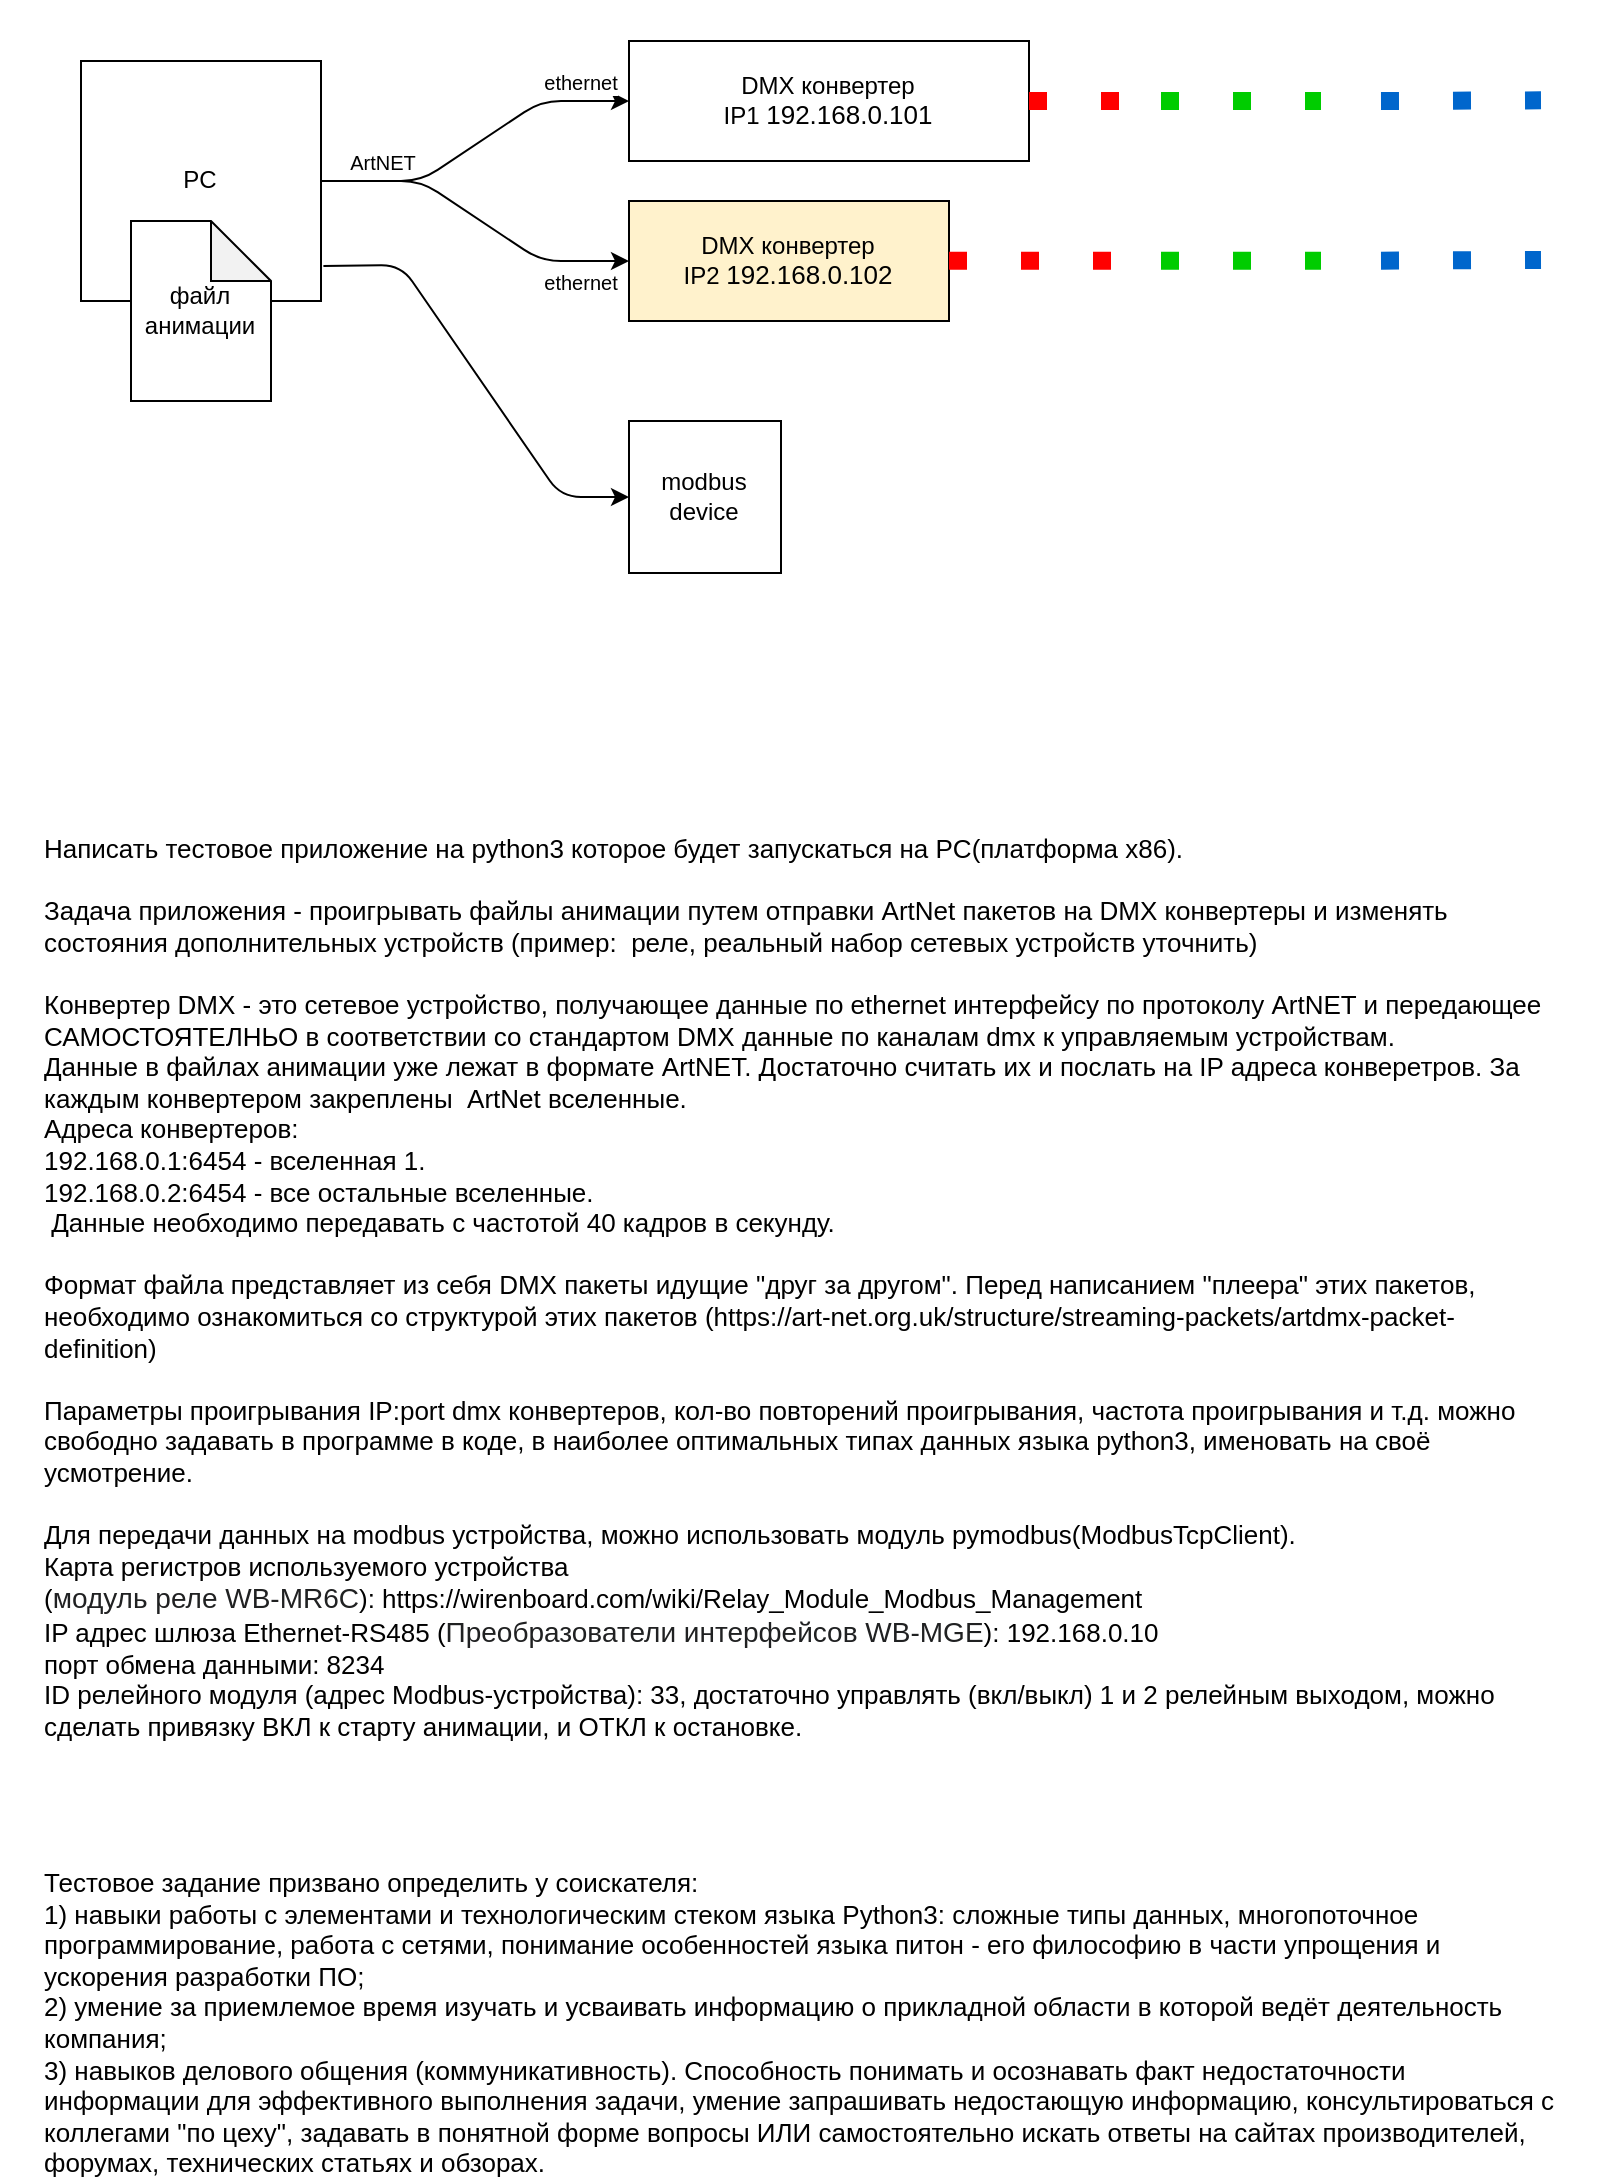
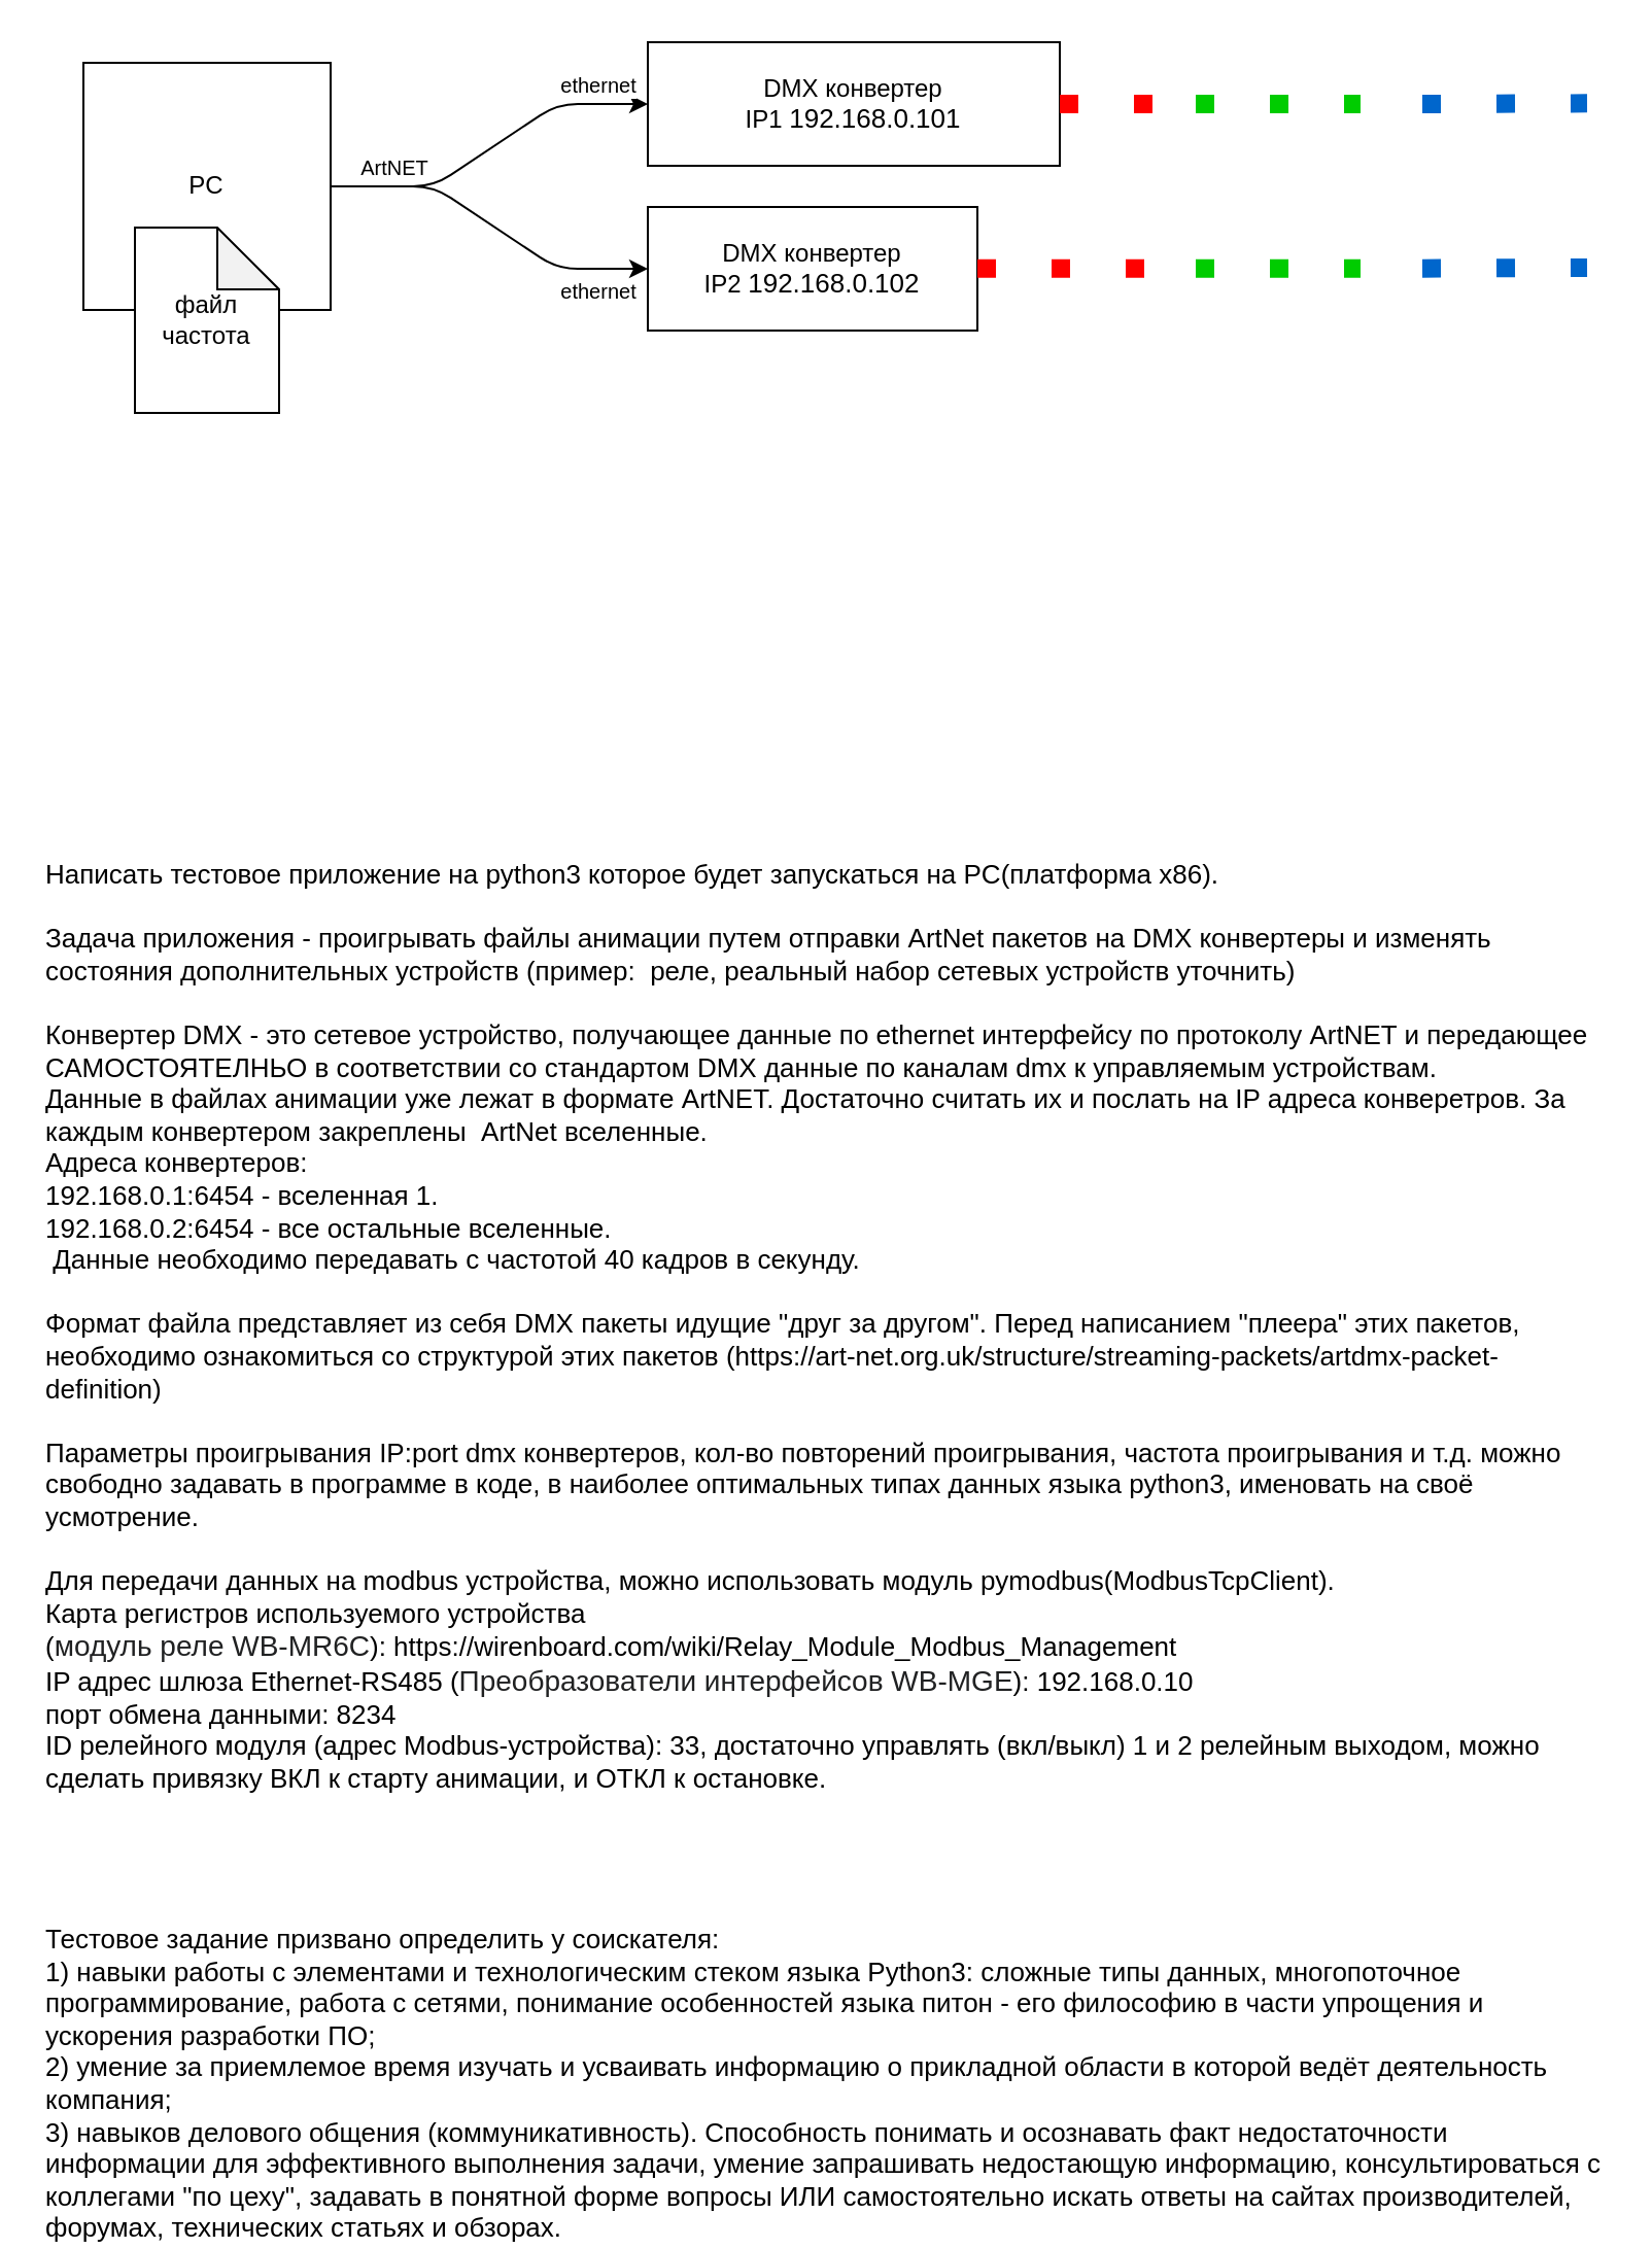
  <mxCell id="0" />
  <mxCell id="1" parent="0" />
  <mxCell id="2" value="Написать тестовое приложение на python3 которое будет запускаться на PC(платформа x86).&lt;br style=&quot;font-size: 13px&quot;&gt;&lt;br style=&quot;font-size: 13px&quot;&gt;Задача приложения - проигрывать файлы анимации путем отправки ArtNet пакетов на DMX конвертеры и изменять состояния дополнительных устройств (пример:&amp;nbsp; реле, реальный набор сетевых устройств уточнить)&lt;br style=&quot;font-size: 13px&quot;&gt;&lt;br style=&quot;font-size: 13px&quot;&gt;Конвертер DMX - это сетевое устройство, получающее данные по ethernet интерфейсу по протоколу ArtNET и передающее САМОСТОЯТЕЛНЬО в соответствии со стандартом DMX данные по каналам dmx к управляемым устройствам.&lt;br style=&quot;font-size: 13px&quot;&gt;Данные в файлах анимации уже лежат в формате ArtNET. Достаточно считать их и послать на IP адреса конверетров. За каждым конвертером закреплены&amp;nbsp; ArtNet вселенные.&lt;br&gt;Адреса конвертеров:&lt;br&gt;192.168.0.1:6454 - вселенная 1.&lt;br&gt;192.168.0.2:6454 - все остальные вселенные.&lt;br&gt;&amp;nbsp;Данные необходимо передавать с частотой 40 кадров в секунду.&amp;nbsp;&lt;br style=&quot;font-size: 13px&quot;&gt;&lt;br style=&quot;font-size: 13px&quot;&gt;Формат файла представляет из себя DMX пакеты идущие &quot;друг за другом&quot;. Перед написанием &quot;плеера&quot; этих пакетов, необходимо ознакомиться со структурой этих пакетов (https://art-net.org.uk/structure/streaming-packets/artdmx-packet-definition)&lt;br style=&quot;font-size: 13px&quot;&gt;&lt;br style=&quot;font-size: 13px&quot;&gt;Параметры проигрывания IP:port dmx конвертеров, кол-во повторений проигрывания, частота проигрывания и т.д. можно свободно задавать в программе в коде, в наиболее оптимальных типах данных языка python3, именовать на своё усмотрение.&lt;br&gt;&lt;br&gt;Для передачи данных на modbus устройства, можно использовать модуль pymodbus(ModbusTcpClient).&lt;br&gt;Карта регистров используемого устройства&lt;br&gt;(&lt;span style=&quot;color: rgb(32 , 33 , 34) ; font-family: sans-serif ; font-size: 14px ; background-color: rgb(255 , 255 , 255)&quot;&gt;модуль реле WB-MR6C&lt;/span&gt;):&amp;nbsp;https://wirenboard.com/wiki/Relay_Module_Modbus_Management&lt;br&gt;IP адрес шлюза Ethernet-RS485 (&lt;span style=&quot;color: rgb(32 , 33 , 34) ; font-family: sans-serif ; font-size: 14px ; background-color: rgb(255 , 255 , 255)&quot;&gt;Преобразователи интерфейсов WB-MGE&lt;/span&gt;): 192.168.0.10&lt;br&gt;порт обмена данными:&amp;nbsp;8234&lt;br&gt;ID релейного модуля (адрес Modbus-устройства): 33, достаточно управлять (вкл/выкл) 1 и 2 релейным выходом, можно сделать привязку ВКЛ к старту анимации, и ОТКЛ к остановке.&lt;br style=&quot;font-size: 13px&quot;&gt;&lt;br style=&quot;font-size: 13px&quot;&gt;&lt;br&gt;&lt;br&gt;&lt;br style=&quot;font-size: 13px&quot;&gt;Тестовое задание призвано определить у соискателя:&lt;br style=&quot;font-size: 13px&quot;&gt;1) навыки работы с элементами и технологическим стеком языка Python3: сложные типы данных, многопоточное программирование, работа с сетями, понимание особенностей языка питон - его философию в части упрощения и ускорения разработки ПО;&lt;br style=&quot;font-size: 13px&quot;&gt;2) умение за приемлемое время изучать и усваивать информацию о прикладной области в которой ведёт деятельность компания;&lt;br style=&quot;font-size: 13px&quot;&gt;3) навыков делового общения (коммуникативность). Способность понимать и осознавать факт недостаточности информации для эффективного выполнения задачи, умение запрашивать недостающую информацию, консультироваться c коллегами &quot;по цеху&quot;, задавать в понятной форме вопросы ИЛИ самостоятельно искать ответы на сайтах производителей, форумах, технических статьях и обзорах." style="text;html=1;strokeColor=none;fillColor=none;align=left;verticalAlign=top;whiteSpace=wrap;rounded=0;spacingLeft=0;spacingRight=0;fontSize=13;" parent="1" vertex="1"><mxGeometry x="20" y="410" width="760" height="645" as="geometry" /></mxCell>
  <mxCell id="3" value="PC" style="whiteSpace=wrap;html=1;aspect=fixed;" parent="1" vertex="1"><mxGeometry x="40" y="30" width="120" height="120" as="geometry" /></mxCell>
  <mxCell id="4" value="" style="endArrow=classic;html=1;entryX=0;entryY=0.5;entryDx=0;entryDy=0;exitX=1;exitY=0.5;exitDx=0;exitDy=0;" parent="1" source="3" target="6" edge="1"><mxGeometry width="50" height="50" relative="1" as="geometry"><mxPoint x="160" y="100" as="sourcePoint" /><mxPoint x="330" y="-20" as="targetPoint" /><Array as="points"><mxPoint x="210" y="90" /><mxPoint x="270" y="50" /></Array></mxGeometry></mxCell>
  <mxCell id="5" value="ethernet" style="edgeLabel;html=1;align=center;verticalAlign=middle;resizable=0;points=[];fontSize=10;" parent="4" vertex="1" connectable="0"><mxGeometry x="0.558" relative="1" as="geometry"><mxPoint x="12.46" y="-10" as="offset" /></mxGeometry></mxCell>
  <mxCell id="6" value="DMX конвертер&lt;br&gt;IP1&amp;nbsp;&lt;span style=&quot;font-size: 13px ; text-align: left&quot;&gt;192.168.0.101&lt;/span&gt;" style="rounded=0;whiteSpace=wrap;html=1;" parent="1" vertex="1"><mxGeometry x="314" y="20" width="200" height="60" as="geometry" /></mxCell>
- <mxCell id="7" value="DMX конвертер&lt;br&gt;IP2&amp;nbsp;&lt;span style=&quot;font-size: 13px ; text-align: left&quot;&gt;192.168.0.102&lt;/span&gt;" style="rounded=0;whiteSpace=wrap;html=1;fillColor=#fff2cc;" parent="1" vertex="1"><mxGeometry x="314" y="100" width="160" height="60" as="geometry" /></mxCell>
+ <mxCell id="7" value="DMX конвертер&lt;br&gt;IP2&amp;nbsp;&lt;span style=&quot;font-size: 13px ; text-align: left&quot;&gt;192.168.0.102&lt;/span&gt;" style="rounded=0;whiteSpace=wrap;html=1;" parent="1" vertex="1"><mxGeometry x="314" y="100" width="160" height="60" as="geometry" /></mxCell>
  <mxCell id="8" value="" style="endArrow=classic;html=1;entryX=0;entryY=0.5;entryDx=0;entryDy=0;exitX=1;exitY=0.5;exitDx=0;exitDy=0;" parent="1" source="3" target="7" edge="1"><mxGeometry width="50" height="50" relative="1" as="geometry"><mxPoint x="160" y="100" as="sourcePoint" /><mxPoint x="200" y="110" as="targetPoint" /><Array as="points"><mxPoint x="210" y="90" /><mxPoint x="270" y="130" /></Array></mxGeometry></mxCell>
  <mxCell id="9" value="ArtNET" style="edgeLabel;html=1;align=center;verticalAlign=middle;resizable=0;points=[];fontSize=10;labelBackgroundColor=none;" parent="8" vertex="1" connectable="0"><mxGeometry x="0.298" relative="1" as="geometry"><mxPoint x="-67.94" y="-41.96" as="offset" /></mxGeometry></mxCell>
  <mxCell id="10" value="ethernet" style="edgeLabel;html=1;align=center;verticalAlign=middle;resizable=0;points=[];fontSize=10;" parent="8" vertex="1" connectable="0"><mxGeometry x="0.599" relative="1" as="geometry"><mxPoint x="9.01" y="10" as="offset" /></mxGeometry></mxCell>
- <mxCell id="11" value="файл анимации" style="shape=note;whiteSpace=wrap;html=1;backgroundOutline=1;darkOpacity=0.05;" parent="1" vertex="1"><mxGeometry x="65" y="110" width="70" height="90" as="geometry" /></mxCell>
- <mxCell id="12" value="modbus device" style="whiteSpace=wrap;html=1;aspect=fixed;" parent="1" vertex="1"><mxGeometry x="314" y="210" width="76" height="76" as="geometry" /></mxCell>
- <mxCell id="13" value="" style="endArrow=classic;html=1;exitX=1.01;exitY=0.854;exitDx=0;exitDy=0;exitPerimeter=0;entryX=0;entryY=0.5;entryDx=0;entryDy=0;" parent="1" source="3" target="12" edge="1"><mxGeometry width="50" height="50" relative="1" as="geometry"><mxPoint x="260" y="310" as="sourcePoint" /><mxPoint x="280" y="260" as="targetPoint" /><Array as="points"><mxPoint x="200" y="132" /><mxPoint x="280" y="248" /></Array></mxGeometry></mxCell>
+ <mxCell id="11" value="файл частота" style="shape=note;whiteSpace=wrap;html=1;backgroundOutline=1;darkOpacity=0.05;" parent="1" vertex="1"><mxGeometry x="65" y="110" width="70" height="90" as="geometry" /></mxCell>
  <mxCell id="14" value="" style="endArrow=none;dashed=1;html=1;dashPattern=1 3;strokeWidth=9;fontSize=10;exitX=1;exitY=0.5;exitDx=0;exitDy=0;strokeColor=#FF0000;" parent="1" source="6" edge="1"><mxGeometry width="50" height="50" relative="1" as="geometry"><mxPoint x="540" y="240" as="sourcePoint" /><mxPoint x="560" y="50" as="targetPoint" /></mxGeometry></mxCell>
  <mxCell id="15" value="" style="endArrow=none;dashed=1;html=1;dashPattern=1 3;strokeWidth=9;fontSize=10;strokeColor=#00CC00;" parent="1" edge="1"><mxGeometry width="50" height="50" relative="1" as="geometry"><mxPoint x="580" y="50" as="sourcePoint" /><mxPoint x="660" y="50" as="targetPoint" /></mxGeometry></mxCell>
  <mxCell id="16" value="" style="endArrow=none;dashed=1;html=1;dashPattern=1 3;strokeWidth=9;fontSize=10;strokeColor=#0066CC;" parent="1" edge="1"><mxGeometry width="50" height="50" relative="1" as="geometry"><mxPoint x="690" y="50" as="sourcePoint" /><mxPoint x="770" y="49.66" as="targetPoint" /></mxGeometry></mxCell>
  <mxCell id="17" value="" style="endArrow=none;dashed=1;html=1;dashPattern=1 3;strokeWidth=9;fontSize=10;exitX=1;exitY=0.5;exitDx=0;exitDy=0;strokeColor=#FF0000;" parent="1" edge="1"><mxGeometry width="50" height="50" relative="1" as="geometry"><mxPoint x="474" y="129.83" as="sourcePoint" /><mxPoint x="560" y="129.83" as="targetPoint" /></mxGeometry></mxCell>
  <mxCell id="18" value="" style="endArrow=none;dashed=1;html=1;dashPattern=1 3;strokeWidth=9;fontSize=10;strokeColor=#00CC00;" parent="1" edge="1"><mxGeometry width="50" height="50" relative="1" as="geometry"><mxPoint x="580" y="129.83" as="sourcePoint" /><mxPoint x="660" y="129.83" as="targetPoint" /></mxGeometry></mxCell>
  <mxCell id="19" value="" style="endArrow=none;dashed=1;html=1;dashPattern=1 3;strokeWidth=9;fontSize=10;strokeColor=#0066CC;" parent="1" edge="1"><mxGeometry width="50" height="50" relative="1" as="geometry"><mxPoint x="690" y="129.83" as="sourcePoint" /><mxPoint x="770" y="129.49" as="targetPoint" /></mxGeometry></mxCell>
